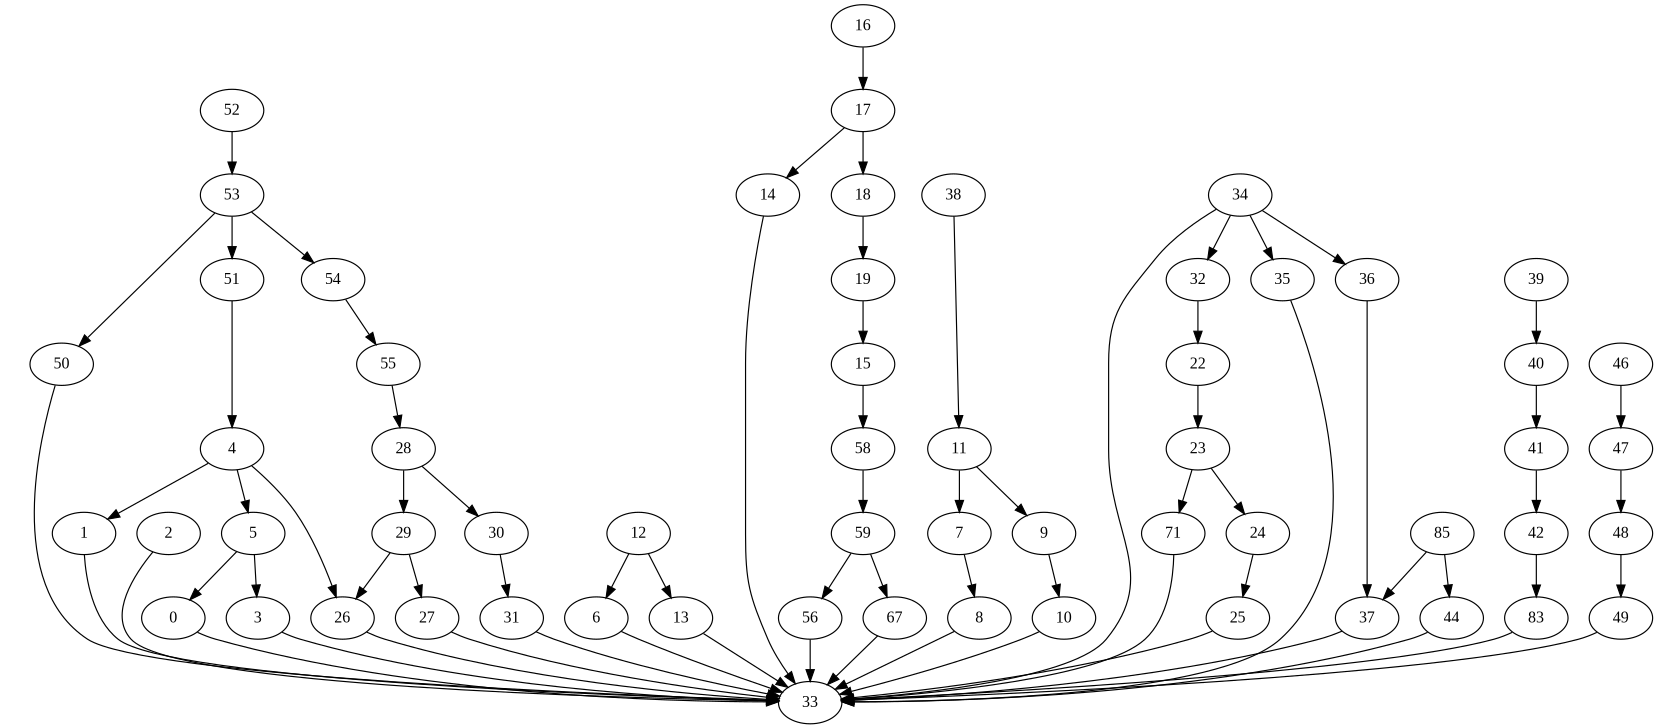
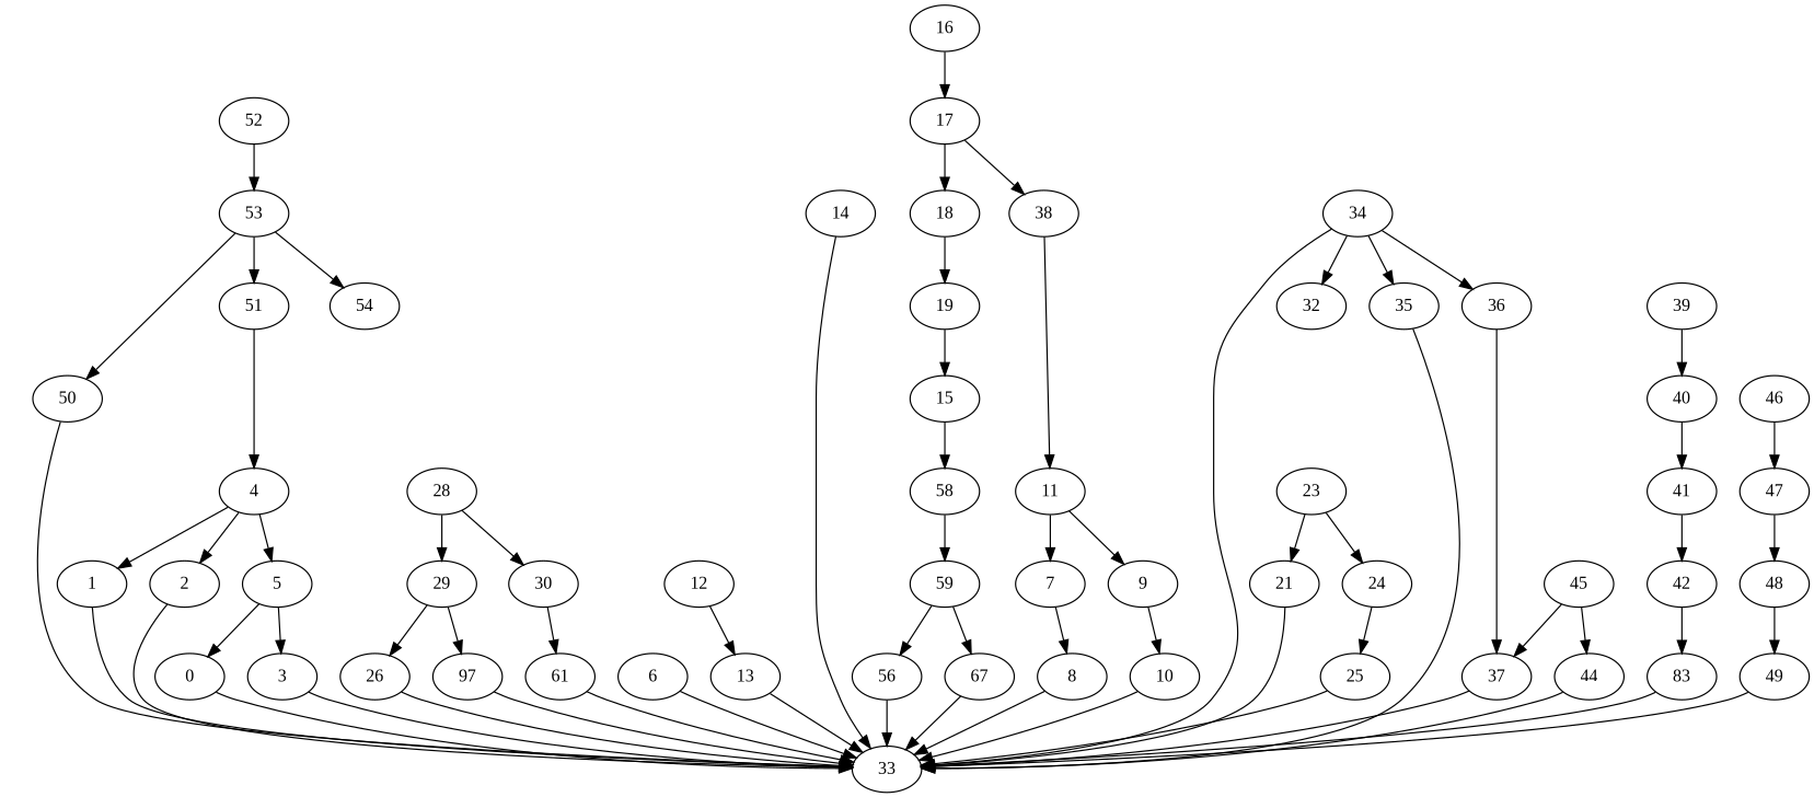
  strict digraph {
    fontname="Liberation Serif"
    node [exec=56 fontname="Liberation Serif"]
    edge [comm=20 fontname="Liberation Serif"]
    0 [exec=160]
    33 [exec=77]
    1 [exec=150]
    2 [exec=180]
    3 [exec=145]
    4 [exec=189]
    5 [exec=163]
    6 [exec=184]
    7 [exec=92]
    8 [exec=193]
    9 [exec=95]
    10 [exec=110]
    11 [exec=109]
    12
    13 [exec=95]
    14 [exec=156]
    15 [exec=184]
    58 [exec=164]
    59 [exec=82]
    16 [exec=143]
    17 [exec=140]
    18 [exec=142]
    19 [exec=164]
-   21 [exec=178 label=71]
-   22 [exec=181]
+   21 [exec=178]
    23 [exec=140]
    24 [exec=166]
    25 [exec=168]
    26 [exec=118]
-   27 [exec=172]
+   27 [exec=172 label=97]
    28 [exec=129]
    29 [exec=127]
    30 [exec=179]
-   31 [exec=193]
+   31 [exec=193 label=61]
    32 [exec=98]
    34 [exec=65]
    35 [exec=197]
    36 [exec=62]
    37 [exec=119]
    38 [exec=158]
    39 [exec=58]
    40 [exec=64]
    41 [exec=142]
    42 [exec=142]
    n45 [exec=94 label=83]
    44
-   45 [exec=60 label=85]
+   45 [exec=60]
    46 [exec=55]
    47 [exec=145]
    48 [exec=115]
    49 [exec=82]
    50 [exec=113]
    51 [exec=88]
    52 [exec=59]
    53 [exec=51]
    54 [exec=138]
-   55 [exec=78]
    56 [exec=76]
    n59 [label=67]
    0 -> 33
    1 -> 33 [comm=16]
    2 -> 33 [comm=5]
    3 -> 33 [comm=8]
    4 -> 1 [comm=14]
-   4 -> 26 [comm=16]
+   4 -> 2 [comm=16]
    4 -> 5 [comm=16]
    5 -> 0 [comm=14]
    5 -> 3 [comm=5]
    6 -> 33 [comm=18]
    7 -> 8 [comm=8]
    8 -> 33 [comm=8]
    9 -> 10 [comm=14]
    10 -> 33 [comm=11]
    11 -> 7 [comm=19]
    11 -> 9 [comm=6]
-   12 -> 6
    12 -> 13 [comm=18]
    13 -> 33 [comm=19]
    14 -> 33 [comm=11]
    15 -> 58 [comm=7]
    58 -> 59 [comm=7]
    59 -> 56 [comm=7]
    59 -> n59 [comm=6]
    16 -> 17 [comm=5]
-   17 -> 14 [comm=5]
+   17 -> 38 [comm=5]
    17 -> 18 [comm=14]
    18 -> 19 [comm=16]
    19 -> 15 [comm=14]
    21 -> 33 [comm=12]
-   22 -> 23
    23 -> 21 [comm=8]
    23 -> 24 [comm=16]
    24 -> 25 [comm=17]
    25 -> 33 [comm=19]
    26 -> 33 [comm=9]
    27 -> 33 [comm=16]
    28 -> 29 [comm=17]
    28 -> 30 [comm=8]
    29 -> 26 [comm=13]
    29 -> 27 [comm=8]
    30 -> 31 [comm=8]
    31 -> 33 [comm=7]
-   32 -> 22 [comm=15]
    34 -> 33 [comm=8]
    34 -> 32 [comm=11]
    34 -> 35 [comm=17]
    34 -> 36 [comm=5]
    35 -> 33
    36 -> 37 [comm=6]
    37 -> 33
    38 -> 11 [comm=14]
    39 -> 40 [comm=16]
    40 -> 41 [comm=9]
    41 -> 42 [comm=16]
    42 -> n45 [comm=13]
    n45 -> 33
    44 -> 33
    45 -> 37 [comm=18]
    45 -> 44
    46 -> 47 [comm=14]
    47 -> 48 [comm=17]
    48 -> 49 [comm=12]
    49 -> 33 [comm=10]
    50 -> 33
    51 -> 4 [comm=13]
    52 -> 53 [comm=18]
    53 -> 50 [comm=7]
    53 -> 51 [comm=8]
    53 -> 54 [comm=7]
-   54 -> 55 [comm=16]
-   55 -> 28 [comm=10]
    56 -> 33 [comm=9]
    n59 -> 33 [comm=18]
  }
